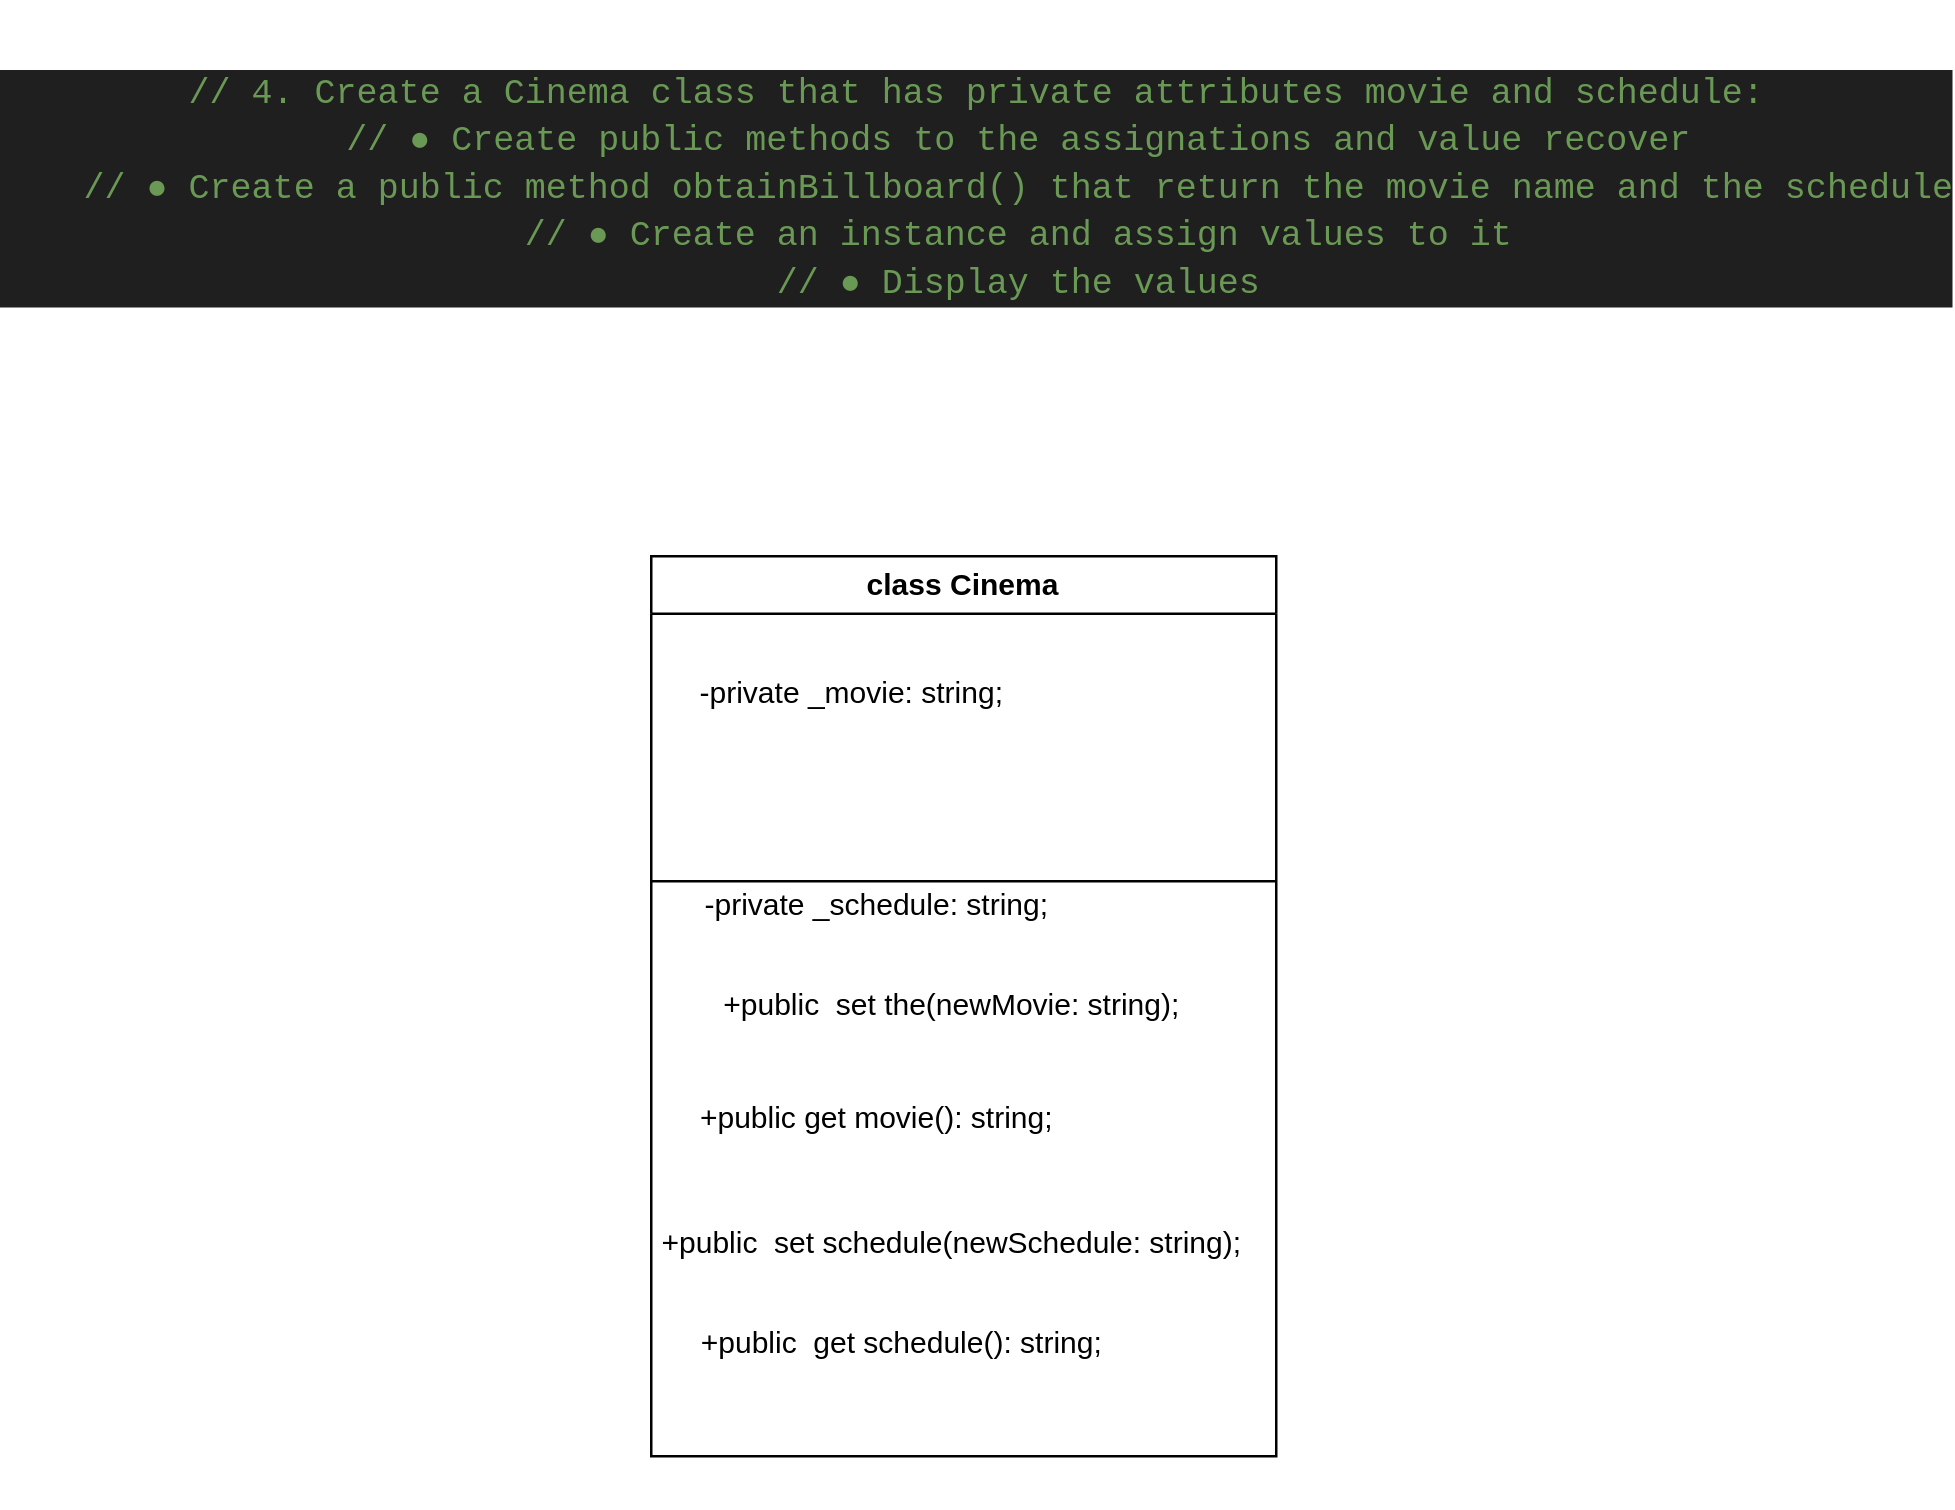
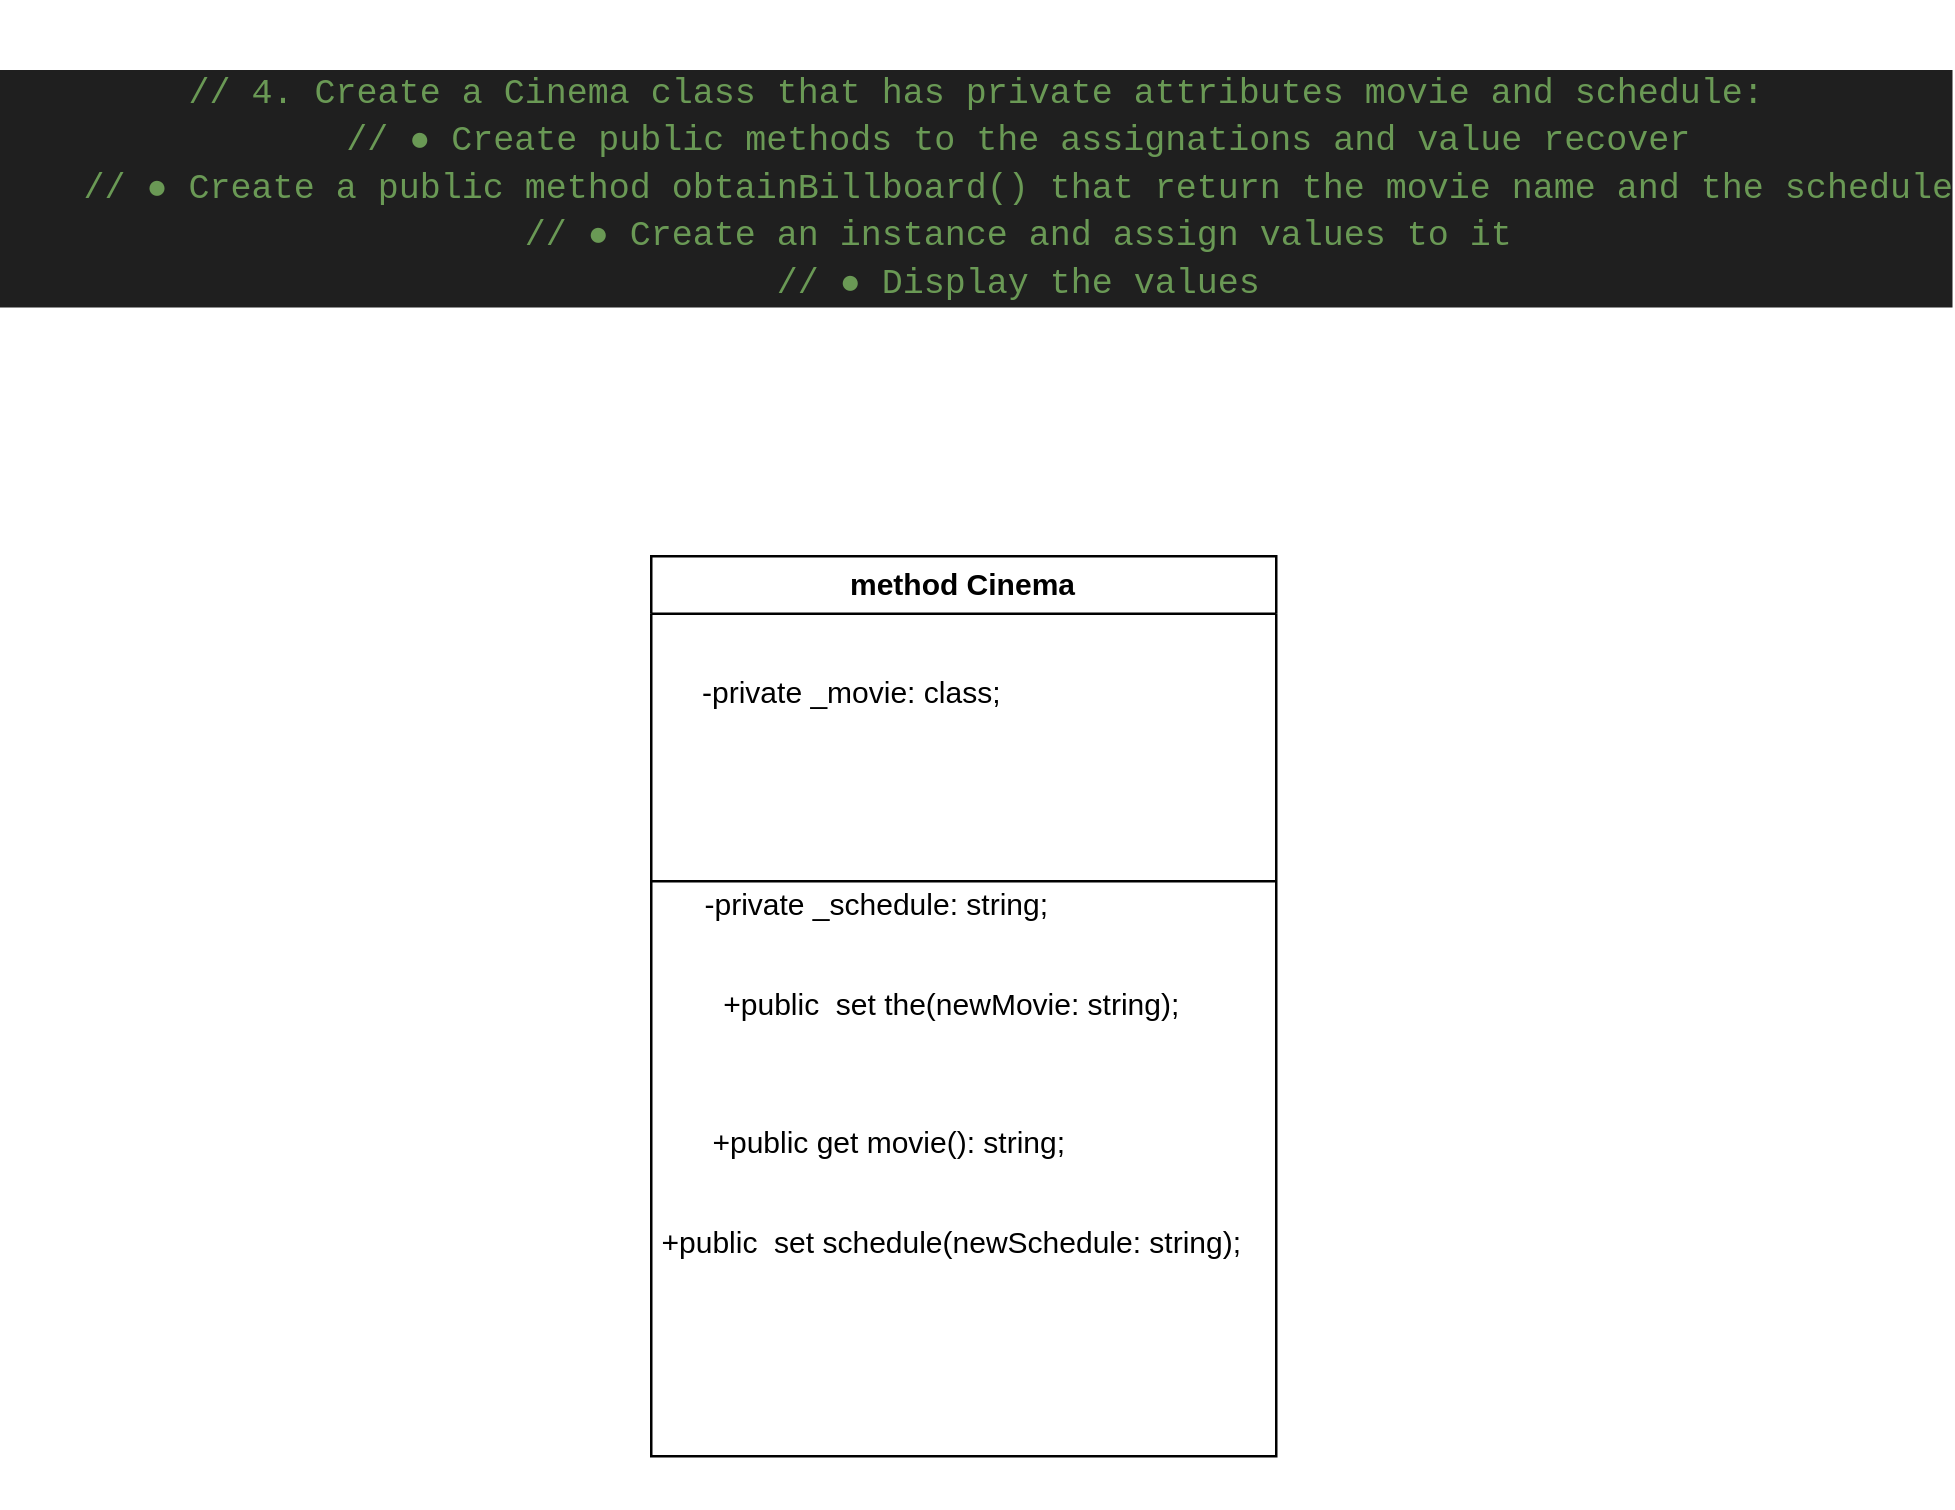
  <mxCell id="0" />
  <mxCell id="1" parent="0" />
- <mxCell id="2" value="class Cinema" style="swimlane;whiteSpace=wrap;html=1;" parent="1" vertex="1"><mxGeometry x="260" y="222" width="250" height="360" as="geometry" /></mxCell>
- <mxCell id="3" value="-private _movie: string;" style="text;html=1;align=center;verticalAlign=middle;resizable=0;points=[];autosize=1;strokeColor=none;fillColor=none;" parent="2" vertex="1"><mxGeometry x="10" y="40" width="140" height="30" as="geometry" /></mxCell>
+ <mxCell id="2" value="method Cinema" style="swimlane;whiteSpace=wrap;html=1;" parent="1" vertex="1"><mxGeometry x="260" y="222" width="250" height="360" as="geometry" /></mxCell>
+ <mxCell id="3" value="-private _movie: class;" style="text;html=1;align=center;verticalAlign=middle;resizable=0;points=[];autosize=1;strokeColor=none;fillColor=none;" parent="2" vertex="1"><mxGeometry x="10" y="40" width="140" height="30" as="geometry" /></mxCell>
  <mxCell id="4" value="-private _schedule: string;" style="text;html=1;align=center;verticalAlign=middle;resizable=0;points=[];autosize=1;strokeColor=none;fillColor=none;" parent="2" vertex="1"><mxGeometry x="10" y="125" width="160" height="30" as="geometry" /></mxCell>
  <mxCell id="5" value="+public&amp;nbsp; set the(newMovie: string);" style="text;html=1;align=center;verticalAlign=middle;resizable=0;points=[];autosize=1;strokeColor=none;fillColor=none;" parent="2" vertex="1"><mxGeometry x="10" y="165" width="220" height="30" as="geometry" /></mxCell>
- <mxCell id="6" value="+public get movie(): string;" style="text;html=1;align=center;verticalAlign=middle;resizable=0;points=[];autosize=1;strokeColor=none;fillColor=none;" parent="2" vertex="1"><mxGeometry x="10" y="210" width="160" height="30" as="geometry" /></mxCell>
+ <mxCell id="6" value="+public get movie(): string;" style="text;html=1;align=center;verticalAlign=middle;resizable=0;points=[];autosize=1;strokeColor=none;fillColor=none;" parent="2" vertex="1"><mxGeometry x="15" y="220" width="160" height="30" as="geometry" /></mxCell>
  <mxCell id="7" value="+public&amp;nbsp; set schedule(newSchedule: string);" style="text;html=1;align=center;verticalAlign=middle;resizable=0;points=[];autosize=1;strokeColor=none;fillColor=none;" parent="2" vertex="1"><mxGeometry x="-10" y="260" width="260" height="30" as="geometry" /></mxCell>
- <mxCell id="8" value="+public&amp;nbsp; get schedule(): string;" style="text;html=1;align=center;verticalAlign=middle;resizable=0;points=[];autosize=1;strokeColor=none;fillColor=none;" parent="2" vertex="1"><mxGeometry x="10" y="300" width="180" height="30" as="geometry" /></mxCell>
  <mxCell id="9" value="" style="endArrow=none;html=1;" parent="2" edge="1"><mxGeometry width="50" height="50" relative="1" as="geometry"><mxPoint y="130" as="sourcePoint" /><mxPoint x="250" y="130" as="targetPoint" /></mxGeometry></mxCell>
  <mxCell id="10" value="&lt;div style=&quot;color: rgb(204, 204, 204); background-color: rgb(31, 31, 31); font-family: Consolas, &amp;quot;Courier New&amp;quot;, monospace; font-size: 14px; line-height: 19px; white-space-collapse: preserve;&quot;&gt;&lt;div style=&quot;color: rgb(204, 204, 204); line-height: 19px;&quot;&gt;&lt;div&gt;&lt;span style=&quot;color: #6a9955;&quot;&gt;// 4. Create a Cinema class that has private attributes movie and schedule:&lt;/span&gt;&lt;/div&gt;&lt;div&gt;&lt;span style=&quot;color: #cccccc;&quot;&gt;&amp;nbsp; &amp;nbsp; &lt;/span&gt;&lt;span style=&quot;color: #6a9955;&quot;&gt;// ● Create public methods to the assignations and value recover&lt;/span&gt;&lt;/div&gt;&lt;div&gt;&lt;span style=&quot;color: #cccccc;&quot;&gt;&amp;nbsp; &amp;nbsp; &lt;/span&gt;&lt;span style=&quot;color: #6a9955;&quot;&gt;// ● Create a public method obtainBillboard() that return the movie name and the schedule&lt;/span&gt;&lt;/div&gt;&lt;div&gt;&lt;span style=&quot;color: #cccccc;&quot;&gt;&amp;nbsp; &amp;nbsp; &lt;/span&gt;&lt;span style=&quot;color: #6a9955;&quot;&gt;// ● Create an instance and assign values to it&lt;/span&gt;&lt;/div&gt;&lt;div&gt;&lt;span style=&quot;color: #cccccc;&quot;&gt;&amp;nbsp; &amp;nbsp; &lt;/span&gt;&lt;span style=&quot;color: #6a9955;&quot;&gt;// ● Display the values&lt;/span&gt;&lt;/div&gt;&lt;/div&gt;&lt;/div&gt;" style="text;html=1;align=center;verticalAlign=middle;resizable=0;points=[];autosize=1;strokeColor=none;fillColor=none;" parent="1" vertex="1"><mxGeometry x="20" y="20" width="740" height="110" as="geometry" /></mxCell>
